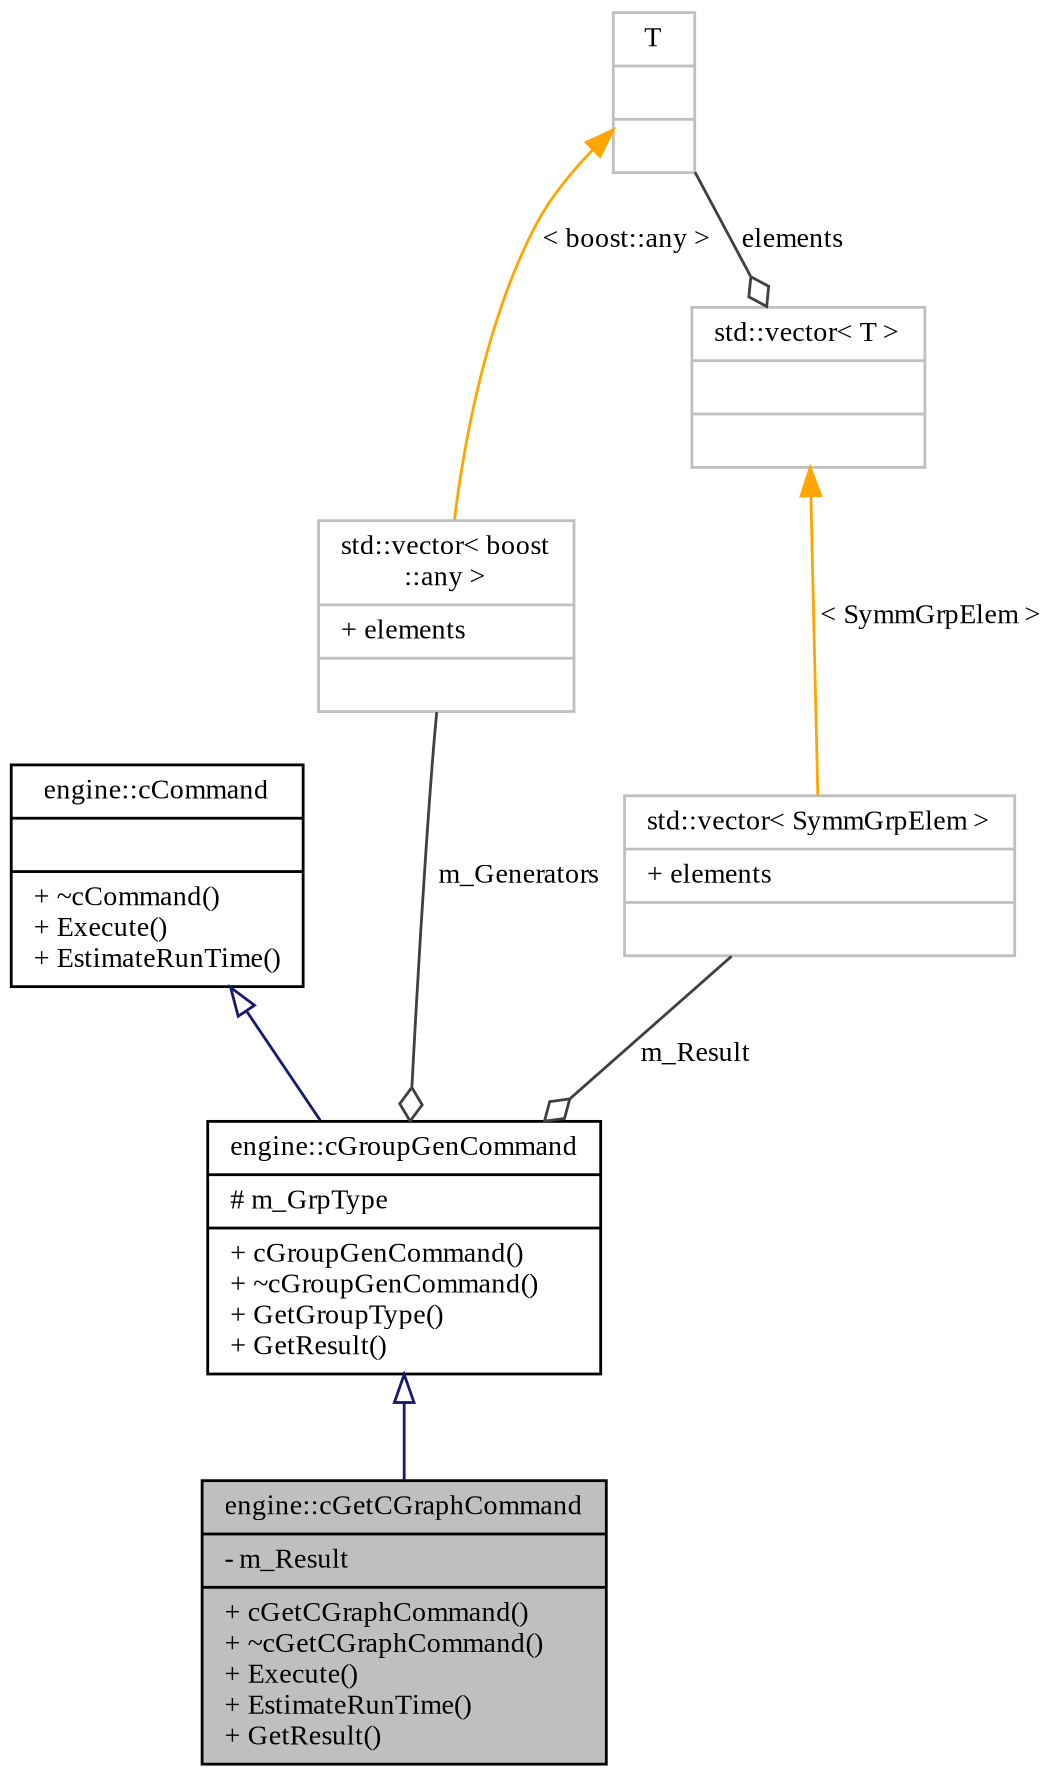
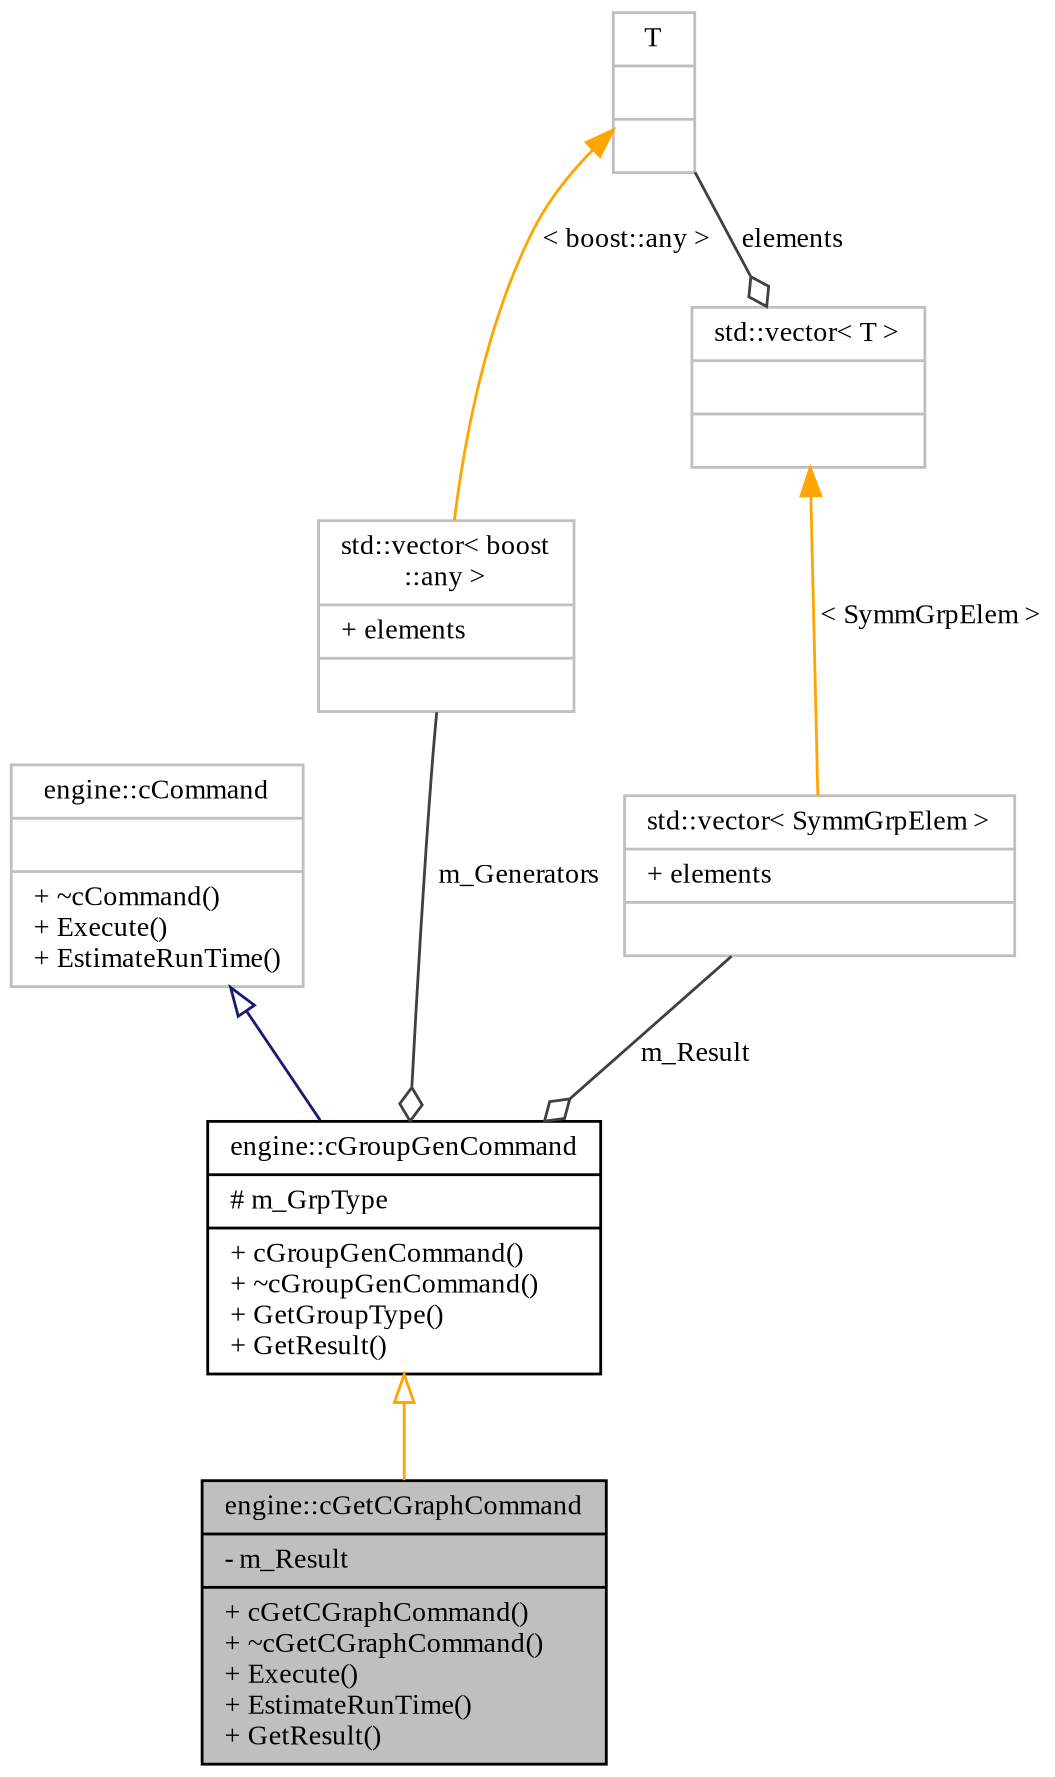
  digraph {
    fontname="Liberation Serif"
    node [color=grey75 fillcolor=white fontname="Liberation Serif" fontsize=10 shape=record style=filled]
    edge [color=grey25 dir=back fontname="Liberation Serif" fontsize=10 labelfontname=Helvetica labelfontsize=10 style=solid]
    n1 [color=black fillcolor=grey75 fontcolor=black height=0.2 label="{engine::cGetCGraphCommand\n|- m_Result\l|+ cGetCGraphCommand()\l+ ~cGetCGraphCommand()\l+ Execute()\l+ EstimateRunTime()\l+ GetResult()\l}" width=0.4]
    n2 [color=black height=0.2 label="{engine::cGroupGenCommand\n|# m_GrpType\l|+ cGroupGenCommand()\l+ ~cGroupGenCommand()\l+ GetGroupType()\l+ GetResult()\l}" width=0.4]
-   n3 [color=black height=0.2 label="{engine::cCommand\n||+ ~cCommand()\l+ Execute()\l+ EstimateRunTime()\l}" width=0.4]
+   n3 [height=0.2 label="{engine::cCommand\n||+ ~cCommand()\l+ Execute()\l+ EstimateRunTime()\l}" width=0.4]
    n4 [height=0.2 label="{std::vector\< boost\l::any \>\n|+ elements\l|}" width=0.4]
    n5 [height=0.2 label="{std::vector\< T \>\n||}" width=0.4]
    n6 [height=0.2 label="{std::vector\< SymmGrpElem \>\n|+ elements\l|}" width=0.4]
    n7 [height=0.2 label="{T\n||}" width=0.4]
-   n2 -> n1 [arrowtail=onormal color=midnightblue]
+   n2 -> n1 [arrowtail=onormal color=orange]
    n3 -> n2 [arrowtail=onormal color=midnightblue]
    n4 -> n2 [arrowhead=odiamond label=" m_Generators" dir=""]
    n5 -> n6 [color=orange label=" \< SymmGrpElem \>"]
    n6 -> n2 [arrowhead=odiamond label=" m_Result" dir=""]
    n7 -> n4 [color=orange label=" \< boost::any \>"]
    n7 -> n5 [arrowhead=odiamond label=" elements" dir=""]
  }
